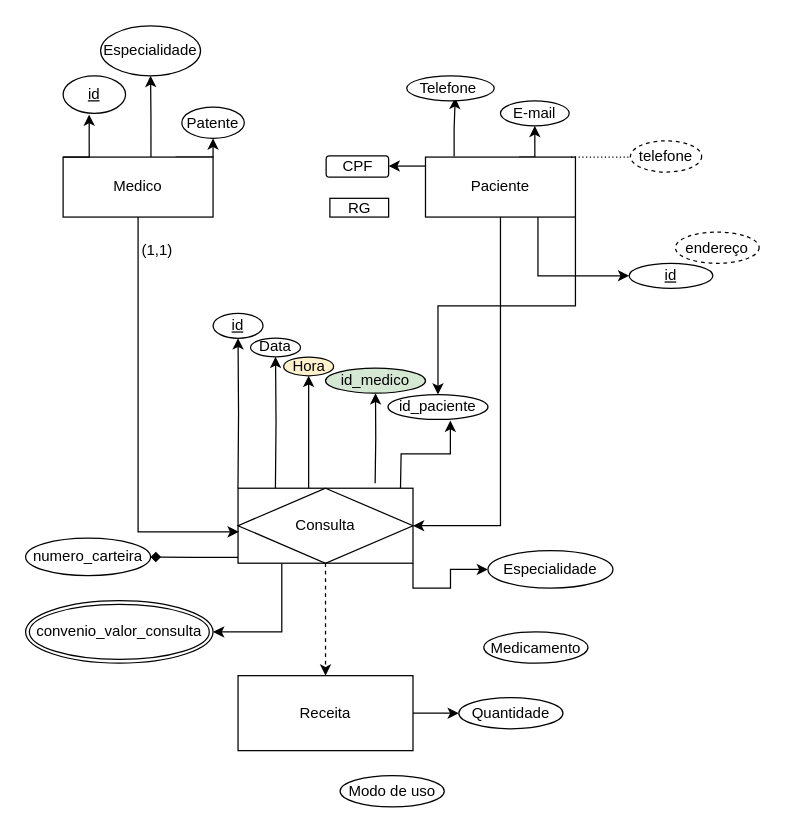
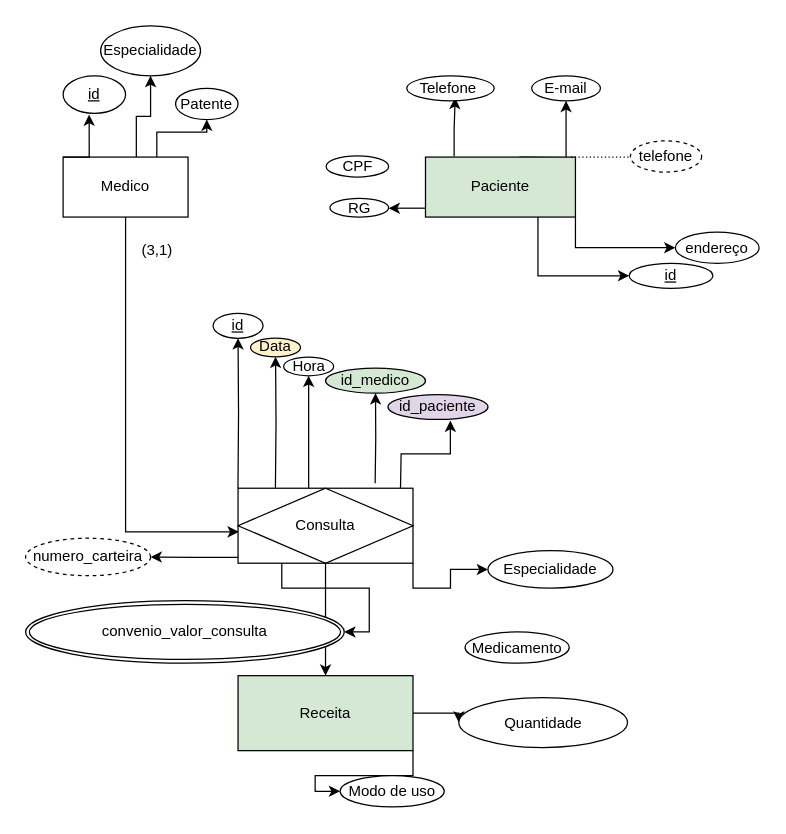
  <mxCell id="0" />
  <mxCell id="1" parent="0" />
- <mxCell id="2" style="edgeStyle=orthogonalEdgeStyle;rounded=0;orthogonalLoop=1;jettySize=auto;html=1;exitX=1;exitY=1;exitDx=0;exitDy=0;" edge="1" parent="1" source="9" target="42"><mxGeometry relative="1" as="geometry" /></mxCell>
+ <mxCell id="2" style="edgeStyle=orthogonalEdgeStyle;rounded=0;orthogonalLoop=1;jettySize=auto;html=1;exitX=1;exitY=1;exitDx=0;exitDy=0;entryX=0;entryY=0.5;entryDx=0;entryDy=0;" edge="1" parent="1" source="9" target="21"><mxGeometry relative="1" as="geometry" /></mxCell>
  <mxCell id="3" style="edgeStyle=orthogonalEdgeStyle;rounded=0;orthogonalLoop=1;jettySize=auto;html=1;entryX=0.554;entryY=0.878;entryDx=0;entryDy=0;exitX=0.191;exitY=-0.009;exitDx=0;exitDy=0;entryPerimeter=0;exitPerimeter=0;" edge="1" parent="1" source="9" target="24"><mxGeometry relative="1" as="geometry"><mxPoint x="380" y="125" as="sourcePoint" /></mxGeometry></mxCell>
  <mxCell id="4" style="edgeStyle=orthogonalEdgeStyle;rounded=0;orthogonalLoop=1;jettySize=auto;html=1;exitX=0.25;exitY=0;exitDx=0;exitDy=0;entryX=0.5;entryY=1;entryDx=0;entryDy=0;" edge="1" parent="1" target="25"><mxGeometry relative="1" as="geometry"><mxPoint x="415" y="125" as="sourcePoint" /></mxGeometry></mxCell>
  <mxCell id="5" style="edgeStyle=orthogonalEdgeStyle;rounded=0;orthogonalLoop=1;jettySize=auto;html=1;exitX=0.75;exitY=1;exitDx=0;exitDy=0;entryX=0;entryY=0.5;entryDx=0;entryDy=0;" edge="1" parent="1" source="9" target="20"><mxGeometry relative="1" as="geometry" /></mxCell>
- <mxCell id="6" style="edgeStyle=orthogonalEdgeStyle;rounded=0;orthogonalLoop=1;jettySize=auto;html=1;exitX=0.5;exitY=1;exitDx=0;exitDy=0;entryX=1;entryY=0.5;entryDx=0;entryDy=0;" edge="1" parent="1" source="9" target="36"><mxGeometry relative="1" as="geometry" /></mxCell>
- <mxCell id="7" style="edgeStyle=orthogonalEdgeStyle;rounded=0;orthogonalLoop=1;jettySize=auto;html=1;exitX=0.011;exitY=0.15;exitDx=0;exitDy=0;entryX=1;entryY=0.5;entryDx=0;entryDy=0;exitPerimeter=0;" edge="1" parent="1" source="9" target="22"><mxGeometry relative="1" as="geometry" /></mxCell>
- <mxCell id="9" value="Paciente" style="whiteSpace=wrap;html=1;align=center;" vertex="1" parent="1"><mxGeometry x="340" y="125" width="120" height="48" as="geometry" /></mxCell>
+ <mxCell id="8" style="edgeStyle=orthogonalEdgeStyle;rounded=0;orthogonalLoop=1;jettySize=auto;html=1;exitX=0.007;exitY=0.852;exitDx=0;exitDy=0;entryX=1;entryY=0.5;entryDx=0;entryDy=0;exitPerimeter=0;" edge="1" parent="1" source="9" target="23"><mxGeometry relative="1" as="geometry" /></mxCell>
+ <mxCell id="9" value="Paciente" style="whiteSpace=wrap;html=1;align=center;fillColor=#d5e8d4;" vertex="1" parent="1"><mxGeometry x="340" y="125" width="120" height="48" as="geometry" /></mxCell>
+ <mxCell id="10" style="edgeStyle=orthogonalEdgeStyle;rounded=0;orthogonalLoop=1;jettySize=auto;html=1;exitX=1;exitY=1;exitDx=0;exitDy=0;entryX=0;entryY=0.5;entryDx=0;entryDy=0;" edge="1" parent="1" source="12" target="48"><mxGeometry relative="1" as="geometry" /></mxCell>
  <mxCell id="11" style="edgeStyle=orthogonalEdgeStyle;rounded=0;orthogonalLoop=1;jettySize=auto;html=1;exitX=1;exitY=0.5;exitDx=0;exitDy=0;entryX=0;entryY=0.5;entryDx=0;entryDy=0;" edge="1" parent="1" source="12" target="47"><mxGeometry relative="1" as="geometry" /></mxCell>
- <mxCell id="12" value="Receita" style="whiteSpace=wrap;html=1;align=center;" vertex="1" parent="1"><mxGeometry x="190" y="540" width="140" height="60" as="geometry" /></mxCell>
+ <mxCell id="12" value="Receita" style="whiteSpace=wrap;html=1;align=center;fillColor=#d5e8d4;" vertex="1" parent="1"><mxGeometry x="190" y="540" width="140" height="60" as="geometry" /></mxCell>
  <mxCell id="13" style="edgeStyle=orthogonalEdgeStyle;rounded=0;orthogonalLoop=1;jettySize=auto;html=1;exitX=0.75;exitY=0;exitDx=0;exitDy=0;entryX=0.5;entryY=1;entryDx=0;entryDy=0;" edge="1" parent="1" source="15" target="19"><mxGeometry relative="1" as="geometry" /></mxCell>
  <mxCell id="14" style="edgeStyle=orthogonalEdgeStyle;rounded=0;orthogonalLoop=1;jettySize=auto;html=1;exitX=0.586;exitY=0.012;exitDx=0;exitDy=0;entryX=0.5;entryY=1;entryDx=0;entryDy=0;exitPerimeter=0;" edge="1" parent="1" source="15" target="18"><mxGeometry relative="1" as="geometry" /></mxCell>
- <mxCell id="15" value="Medico" style="whiteSpace=wrap;html=1;align=center;" vertex="1" parent="1"><mxGeometry x="50" y="125" width="120" height="48" as="geometry" /></mxCell>
+ <mxCell id="15" value="Medico" style="whiteSpace=wrap;html=1;align=center;" vertex="1" parent="1"><mxGeometry x="50" y="125" width="100" height="48" as="geometry" /></mxCell>
  <mxCell id="16" value="id" style="ellipse;whiteSpace=wrap;html=1;align=center;fontStyle=4;" vertex="1" parent="1"><mxGeometry x="50" y="60" width="50" height="30" as="geometry" /></mxCell>
  <mxCell id="17" style="edgeStyle=orthogonalEdgeStyle;rounded=0;orthogonalLoop=1;jettySize=auto;html=1;exitX=0;exitY=0;exitDx=0;exitDy=0;entryX=0.417;entryY=1.033;entryDx=0;entryDy=0;entryPerimeter=0;" edge="1" parent="1" source="15" target="16"><mxGeometry relative="1" as="geometry" /></mxCell>
  <mxCell id="18" value="Especialidade" style="ellipse;whiteSpace=wrap;html=1;align=center;" vertex="1" parent="1"><mxGeometry x="80" y="20" width="80" height="40" as="geometry" /></mxCell>
- <mxCell id="19" value="Patente" style="ellipse;whiteSpace=wrap;html=1;align=center;" vertex="1" parent="1"><mxGeometry x="145" y="85" width="50" height="25" as="geometry" /></mxCell>
+ <mxCell id="19" value="Patente" style="ellipse;whiteSpace=wrap;html=1;align=center;" vertex="1" parent="1"><mxGeometry x="140" y="70" width="50" height="25" as="geometry" /></mxCell>
  <mxCell id="20" value="id" style="ellipse;whiteSpace=wrap;html=1;align=center;fontStyle=4;" vertex="1" parent="1"><mxGeometry x="503" y="210" width="67" height="20" as="geometry" /></mxCell>
- <mxCell id="21" value="endereço" style="ellipse;whiteSpace=wrap;html=1;align=center;dashed=1;" vertex="1" parent="1"><mxGeometry x="540" y="185" width="67" height="25" as="geometry" /></mxCell>
- <mxCell id="22" value="CPF" style="whiteSpace=wrap;html=1;align=center;rounded=1;" vertex="1" parent="1"><mxGeometry x="260.5" y="124" width="50" height="17" as="geometry" /></mxCell>
- <mxCell id="23" value="RG" style="whiteSpace=wrap;html=1;align=center;rounded=0;" vertex="1" parent="1"><mxGeometry x="263.5" y="158" width="47" height="15" as="geometry" /></mxCell>
+ <mxCell id="21" value="endereço" style="ellipse;whiteSpace=wrap;html=1;align=center;" vertex="1" parent="1"><mxGeometry x="540" y="185" width="67" height="25" as="geometry" /></mxCell>
+ <mxCell id="22" value="CPF" style="ellipse;whiteSpace=wrap;html=1;align=center;" vertex="1" parent="1"><mxGeometry x="260.5" y="124" width="50" height="17" as="geometry" /></mxCell>
+ <mxCell id="23" value="RG" style="ellipse;whiteSpace=wrap;html=1;align=center;" vertex="1" parent="1"><mxGeometry x="263.5" y="158" width="47" height="15" as="geometry" /></mxCell>
  <mxCell id="24" value="Telefone&amp;nbsp;" style="ellipse;whiteSpace=wrap;html=1;align=center;" vertex="1" parent="1"><mxGeometry x="325" y="60" width="70" height="20" as="geometry" /></mxCell>
- <mxCell id="25" value="E-mail" style="ellipse;whiteSpace=wrap;html=1;align=center;" vertex="1" parent="1"><mxGeometry x="400" y="80" width="55" height="20" as="geometry" /></mxCell>
+ <mxCell id="25" value="E-mail" style="ellipse;whiteSpace=wrap;html=1;align=center;" vertex="1" parent="1"><mxGeometry x="425" y="60" width="55" height="20" as="geometry" /></mxCell>
  <mxCell id="26" value="" style="endArrow=none;html=1;rounded=0;dashed=1;dashPattern=1 2;" edge="1" parent="1"><mxGeometry relative="1" as="geometry"><mxPoint x="456.5" y="125" as="sourcePoint" /><mxPoint x="510" y="125" as="targetPoint" /></mxGeometry></mxCell>
  <mxCell id="27" value="telefone" style="ellipse;whiteSpace=wrap;html=1;align=center;dashed=1;" vertex="1" parent="1"><mxGeometry x="504" y="112" width="57" height="25" as="geometry" /></mxCell>
  <mxCell id="28" style="edgeStyle=orthogonalEdgeStyle;rounded=0;orthogonalLoop=1;jettySize=auto;html=1;exitX=0.071;exitY=0;exitDx=0;exitDy=0;entryX=0.5;entryY=1;entryDx=0;entryDy=0;exitPerimeter=0;" edge="1" parent="1" target="38"><mxGeometry relative="1" as="geometry"><mxPoint x="189.94" y="390" as="sourcePoint" /></mxGeometry></mxCell>
  <mxCell id="29" style="edgeStyle=orthogonalEdgeStyle;rounded=0;orthogonalLoop=1;jettySize=auto;html=1;exitX=0.285;exitY=0.003;exitDx=0;exitDy=0;exitPerimeter=0;" edge="1" parent="1" target="39"><mxGeometry relative="1" as="geometry"><mxPoint x="219.9" y="390" as="sourcePoint" /></mxGeometry></mxCell>
  <mxCell id="30" style="edgeStyle=orthogonalEdgeStyle;rounded=0;orthogonalLoop=1;jettySize=auto;html=1;exitX=0.5;exitY=0;exitDx=0;exitDy=0;entryX=0.5;entryY=1;entryDx=0;entryDy=0;" edge="1" parent="1"><mxGeometry relative="1" as="geometry"><mxPoint x="246.5" y="390" as="sourcePoint" /><mxPoint x="246.5" y="300" as="targetPoint" /></mxGeometry></mxCell>
  <mxCell id="31" style="edgeStyle=orthogonalEdgeStyle;rounded=0;orthogonalLoop=1;jettySize=auto;html=1;exitX=0.83;exitY=0.036;exitDx=0;exitDy=0;exitPerimeter=0;" edge="1" parent="1" target="41"><mxGeometry relative="1" as="geometry"><mxPoint x="299.7" y="386.08" as="sourcePoint" /></mxGeometry></mxCell>
  <mxCell id="32" style="edgeStyle=orthogonalEdgeStyle;rounded=0;orthogonalLoop=1;jettySize=auto;html=1;exitX=0.25;exitY=1;exitDx=0;exitDy=0;entryX=1;entryY=0.5;entryDx=0;entryDy=0;" edge="1" parent="1" source="36" target="44"><mxGeometry relative="1" as="geometry" /></mxCell>
- <mxCell id="33" style="edgeStyle=orthogonalEdgeStyle;rounded=0;orthogonalLoop=1;jettySize=auto;html=1;exitX=0.009;exitY=0.923;exitDx=0;exitDy=0;entryX=1;entryY=0.5;entryDx=0;entryDy=0;exitPerimeter=0;endArrow=diamond;" edge="1" parent="1" source="36" target="45"><mxGeometry relative="1" as="geometry" /></mxCell>
- <mxCell id="34" style="edgeStyle=orthogonalEdgeStyle;rounded=0;orthogonalLoop=1;jettySize=auto;html=1;exitX=0.5;exitY=1;exitDx=0;exitDy=0;dashed=1;" edge="1" parent="1" source="36" target="12"><mxGeometry relative="1" as="geometry" /></mxCell>
+ <mxCell id="33" style="edgeStyle=orthogonalEdgeStyle;rounded=0;orthogonalLoop=1;jettySize=auto;html=1;exitX=0.009;exitY=0.923;exitDx=0;exitDy=0;entryX=1;entryY=0.5;entryDx=0;entryDy=0;exitPerimeter=0;" edge="1" parent="1" source="36" target="45"><mxGeometry relative="1" as="geometry" /></mxCell>
+ <mxCell id="34" style="edgeStyle=orthogonalEdgeStyle;rounded=0;orthogonalLoop=1;jettySize=auto;html=1;exitX=0.5;exitY=1;exitDx=0;exitDy=0;" edge="1" parent="1" source="36" target="12"><mxGeometry relative="1" as="geometry" /></mxCell>
  <mxCell id="35" style="edgeStyle=orthogonalEdgeStyle;rounded=0;orthogonalLoop=1;jettySize=auto;html=1;exitX=1;exitY=1;exitDx=0;exitDy=0;" edge="1" parent="1" source="36" target="50"><mxGeometry relative="1" as="geometry" /></mxCell>
  <mxCell id="36" value="Consulta" style="shape=associativeEntity;whiteSpace=wrap;html=1;align=center;" vertex="1" parent="1"><mxGeometry x="190" y="390" width="140" height="60" as="geometry" /></mxCell>
  <mxCell id="37" style="edgeStyle=orthogonalEdgeStyle;rounded=0;orthogonalLoop=1;jettySize=auto;html=1;exitX=0.5;exitY=1;exitDx=0;exitDy=0;entryX=0.004;entryY=0.582;entryDx=0;entryDy=0;entryPerimeter=0;" edge="1" parent="1" source="15" target="36"><mxGeometry relative="1" as="geometry" /></mxCell>
  <mxCell id="38" value="id" style="ellipse;whiteSpace=wrap;html=1;align=center;fontStyle=4;" vertex="1" parent="1"><mxGeometry x="170" y="250" width="40" height="20" as="geometry" /></mxCell>
- <mxCell id="39" value="Data" style="ellipse;whiteSpace=wrap;html=1;align=center;" vertex="1" parent="1"><mxGeometry x="200" y="269.82" width="40" height="15" as="geometry" /></mxCell>
- <mxCell id="40" value="Hora" style="ellipse;whiteSpace=wrap;html=1;align=center;fillColor=#fff2cc;" vertex="1" parent="1"><mxGeometry x="226.5" y="285" width="40" height="15" as="geometry" /></mxCell>
+ <mxCell id="39" value="Data" style="ellipse;whiteSpace=wrap;html=1;align=center;fillColor=#fff2cc;" vertex="1" parent="1"><mxGeometry x="200" y="269.82" width="40" height="15" as="geometry" /></mxCell>
+ <mxCell id="40" value="Hora" style="ellipse;whiteSpace=wrap;html=1;align=center;" vertex="1" parent="1"><mxGeometry x="226.5" y="285" width="40" height="15" as="geometry" /></mxCell>
  <mxCell id="41" value="id_medico" style="ellipse;whiteSpace=wrap;html=1;align=center;fillColor=#d5e8d4;" vertex="1" parent="1"><mxGeometry x="260" y="293.92" width="80" height="20" as="geometry" /></mxCell>
- <mxCell id="42" value="id_paciente" style="ellipse;whiteSpace=wrap;html=1;align=center;" vertex="1" parent="1"><mxGeometry x="310" y="315" width="80" height="20" as="geometry" /></mxCell>
+ <mxCell id="42" value="id_paciente" style="ellipse;whiteSpace=wrap;html=1;align=center;fillColor=#e1d5e7;" vertex="1" parent="1"><mxGeometry x="310" y="315" width="80" height="20" as="geometry" /></mxCell>
  <mxCell id="43" style="edgeStyle=orthogonalEdgeStyle;rounded=0;orthogonalLoop=1;jettySize=auto;html=1;exitX=1;exitY=0.25;exitDx=0;exitDy=0;entryX=0.624;entryY=1.044;entryDx=0;entryDy=0;entryPerimeter=0;" edge="1" parent="1" target="42"><mxGeometry relative="1" as="geometry"><mxPoint x="320" y="390" as="sourcePoint" /></mxGeometry></mxCell>
- <mxCell id="44" value="convenio_valor_consulta" style="ellipse;shape=doubleEllipse;margin=3;whiteSpace=wrap;html=1;align=center;" vertex="1" parent="1"><mxGeometry x="20" y="480" width="150" height="50" as="geometry" /></mxCell>
- <mxCell id="45" value="numero_carteira" style="ellipse;whiteSpace=wrap;html=1;align=center;" vertex="1" parent="1"><mxGeometry x="20" y="430" width="100" height="30" as="geometry" /></mxCell>
- <mxCell id="46" value="Medicamento" style="ellipse;whiteSpace=wrap;html=1;align=center;" vertex="1" parent="1"><mxGeometry x="386.67" y="505" width="83.33" height="25" as="geometry" /></mxCell>
- <mxCell id="47" value="Quantidade" style="ellipse;whiteSpace=wrap;html=1;align=center;" vertex="1" parent="1"><mxGeometry x="366.67" y="557.5" width="83.33" height="25" as="geometry" /></mxCell>
+ <mxCell id="44" value="convenio_valor_consulta" style="ellipse;shape=doubleEllipse;margin=3;whiteSpace=wrap;html=1;align=center;" vertex="1" parent="1"><mxGeometry x="20" y="480" width="255" height="50" as="geometry" /></mxCell>
+ <mxCell id="45" value="numero_carteira" style="ellipse;whiteSpace=wrap;html=1;align=center;dashed=1;" vertex="1" parent="1"><mxGeometry x="20" y="430" width="100" height="30" as="geometry" /></mxCell>
+ <mxCell id="46" value="Medicamento" style="ellipse;whiteSpace=wrap;html=1;align=center;" vertex="1" parent="1"><mxGeometry x="371.67" y="505" width="83.33" height="25" as="geometry" /></mxCell>
+ <mxCell id="47" value="Quantidade" style="ellipse;whiteSpace=wrap;html=1;align=center;" vertex="1" parent="1"><mxGeometry x="366.67" y="557.5" width="135" height="40" as="geometry" /></mxCell>
  <mxCell id="48" value="Modo de uso" style="ellipse;whiteSpace=wrap;html=1;align=center;" vertex="1" parent="1"><mxGeometry x="271.67" y="620" width="83.33" height="25" as="geometry" /></mxCell>
- <mxCell id="49" value="(1,1)" style="text;html=1;align=center;verticalAlign=middle;resizable=0;points=[];autosize=1;strokeColor=none;fillColor=none;" vertex="1" parent="1"><mxGeometry x="100" y="185" width="50" height="30" as="geometry" /></mxCell>
+ <mxCell id="49" value="(3,1)" style="text;html=1;align=center;verticalAlign=middle;resizable=0;points=[];autosize=1;strokeColor=none;fillColor=none;" vertex="1" parent="1"><mxGeometry x="100" y="185" width="50" height="30" as="geometry" /></mxCell>
  <mxCell id="50" value="Especialidade" style="ellipse;whiteSpace=wrap;html=1;align=center;" vertex="1" parent="1"><mxGeometry x="390" y="440" width="100" height="30" as="geometry" /></mxCell>
